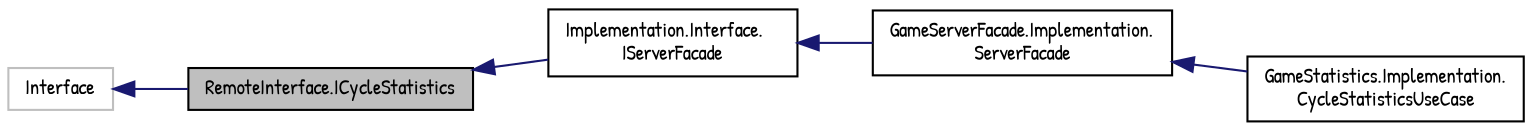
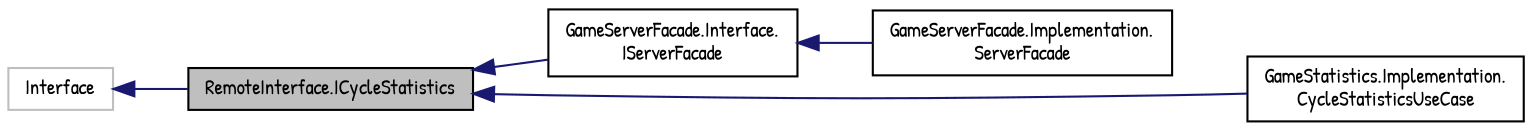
  digraph {
    fontname="Patrick Hand"
    rankdir=LR
    node [color=black fillcolor=white fontname="Patrick Hand" fontsize=10 shape=record style=filled]
    edge [color=midnightblue dir=back fontname="Patrick Hand" fontsize=10 labelfontname=Helvetica labelfontsize=10 style=solid]
    n1 [fillcolor=grey75 fontcolor=black height=0.2 label="RemoteInterface.ICycleStatistics" width=0.4]
-   n2 [height=0.2 label="Implementation.Interface.\lIServerFacade" width=0.4]
+   n2 [height=0.2 label="GameServerFacade.Interface.\lIServerFacade" width=0.4]
    n3 [height=0.2 label="GameStatistics.Implementation.\lCycleStatisticsUseCase" width=0.4]
    n4 [height=0.2 label="GameServerFacade.Implementation.\lServerFacade" width=0.4]
    n5 [color=grey75 height=0.2 label=Interface width=0.4]
    n1 -> n2
-   n4 -> n3
+   n1 -> n3
    n2 -> n4
    n5 -> n1
  }
